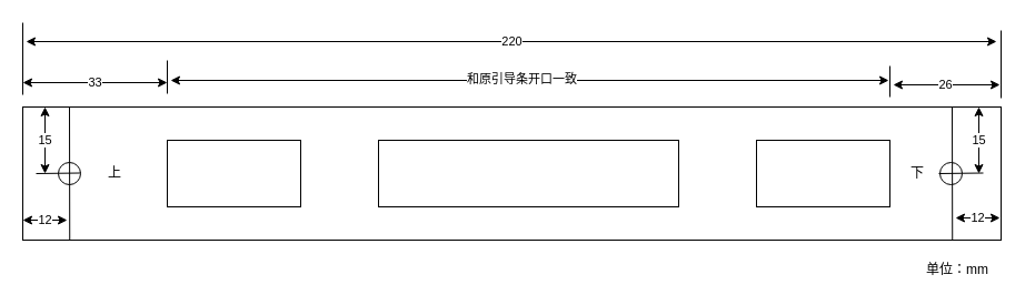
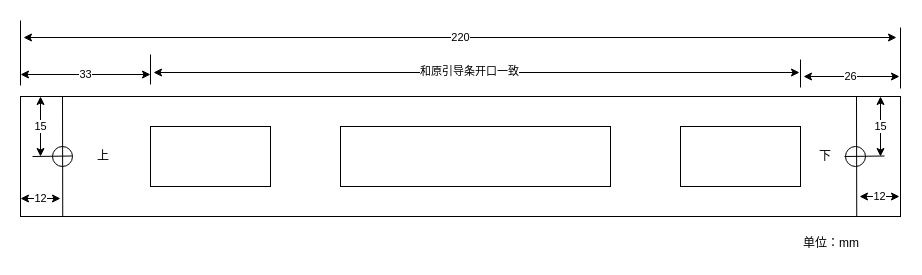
  <mxCell id="0" />
  <mxCell id="1" parent="0" />
  <mxCell id="2" value="" style="rounded=0;whiteSpace=wrap;html=1;" vertex="1" parent="1"><mxGeometry y="96" width="880" height="120" as="geometry" x="20" /></mxCell>
  <mxCell id="3" value="" style="ellipse;whiteSpace=wrap;html=1;aspect=fixed;" vertex="1" parent="1"><mxGeometry x="52" y="146" width="20" height="20" as="geometry" /></mxCell>
  <mxCell id="4" value="" style="endArrow=none;html=1;exitX=0.048;exitY=1;exitDx=0;exitDy=0;exitPerimeter=0;" edge="1" parent="1" source="2"><mxGeometry width="50" height="50" relative="1" as="geometry"><mxPoint x="62" y="176" as="sourcePoint" /><mxPoint x="62" y="96" as="targetPoint" /></mxGeometry></mxCell>
  <mxCell id="5" value="" style="endArrow=none;html=1;" edge="1" parent="1"><mxGeometry width="50" height="50" relative="1" as="geometry"><mxPoint x="32" y="156" as="sourcePoint" /><mxPoint x="72" y="155.5" as="targetPoint" /></mxGeometry></mxCell>
  <mxCell id="6" value="12" style="endArrow=classic;startArrow=classic;html=1;" edge="1" parent="1"><mxGeometry width="50" height="50" relative="1" as="geometry"><mxPoint y="198" as="sourcePoint" x="20" /><mxPoint x="60" y="198" as="targetPoint" /></mxGeometry></mxCell>
  <mxCell id="7" value="15" style="endArrow=classic;startArrow=classic;html=1;" edge="1" parent="1"><mxGeometry width="50" height="50" relative="1" as="geometry"><mxPoint x="40" y="156" as="sourcePoint" /><mxPoint x="40" y="96" as="targetPoint" /></mxGeometry></mxCell>
  <mxCell id="8" value="" style="rounded=0;whiteSpace=wrap;html=1;" vertex="1" parent="1"><mxGeometry x="150" y="126" width="120" height="60" as="geometry" /></mxCell>
  <mxCell id="9" value="33" style="endArrow=classic;startArrow=classic;html=1;" edge="1" parent="1"><mxGeometry width="50" height="50" relative="1" as="geometry"><mxPoint y="74" as="sourcePoint" x="20" /><mxPoint x="150" y="74" as="targetPoint" /></mxGeometry></mxCell>
  <mxCell id="10" value="" style="rounded=0;whiteSpace=wrap;html=1;" vertex="1" parent="1"><mxGeometry x="340" y="126" width="270" height="60" as="geometry" /></mxCell>
  <mxCell id="11" value="" style="rounded=0;whiteSpace=wrap;html=1;" vertex="1" parent="1"><mxGeometry x="680" y="126" width="120" height="60" as="geometry" /></mxCell>
  <mxCell id="12" value="" style="ellipse;whiteSpace=wrap;html=1;aspect=fixed;" vertex="1" parent="1"><mxGeometry x="845" y="146" width="20" height="20" as="geometry" /></mxCell>
  <mxCell id="13" value="" style="endArrow=none;html=1;exitX=0.048;exitY=1;exitDx=0;exitDy=0;exitPerimeter=0;" edge="1" parent="1"><mxGeometry width="50" height="50" relative="1" as="geometry"><mxPoint x="856.24" y="216" as="sourcePoint" /><mxPoint x="856" y="96" as="targetPoint" /></mxGeometry></mxCell>
  <mxCell id="14" value="" style="endArrow=none;html=1;" edge="1" parent="1"><mxGeometry width="50" height="50" relative="1" as="geometry"><mxPoint x="844" y="156" as="sourcePoint" /><mxPoint x="884" y="155.5" as="targetPoint" /></mxGeometry></mxCell>
  <mxCell id="15" value="12" style="endArrow=classic;startArrow=classic;html=1;" edge="1" parent="1"><mxGeometry width="50" height="50" relative="1" as="geometry"><mxPoint x="859" y="196" as="sourcePoint" /><mxPoint x="899" y="196" as="targetPoint" /></mxGeometry></mxCell>
  <mxCell id="16" value="15" style="endArrow=classic;startArrow=classic;html=1;" edge="1" parent="1"><mxGeometry width="50" height="50" relative="1" as="geometry"><mxPoint x="880" y="156" as="sourcePoint" /><mxPoint x="880" y="96" as="targetPoint" /></mxGeometry></mxCell>
  <mxCell id="17" value="26" style="endArrow=classic;startArrow=classic;html=1;" edge="1" parent="1"><mxGeometry x="-0.021" width="50" height="50" relative="1" as="geometry"><mxPoint x="803" y="76" as="sourcePoint" /><mxPoint x="899" y="76" as="targetPoint" /><mxPoint as="offset" /></mxGeometry></mxCell>
  <mxCell id="18" value="" style="endArrow=none;html=1;" edge="1" parent="1"><mxGeometry width="50" height="50" relative="1" as="geometry"><mxPoint x="150" y="84" as="sourcePoint" /><mxPoint x="150" y="54" as="targetPoint" /></mxGeometry></mxCell>
  <mxCell id="19" value="" style="endArrow=none;html=1;" edge="1" parent="1"><mxGeometry width="50" height="50" relative="1" as="geometry"><mxPoint x="800" y="87" as="sourcePoint" /><mxPoint x="800" y="59" as="targetPoint" /></mxGeometry></mxCell>
  <mxCell id="20" value="" style="endArrow=classic;startArrow=classic;html=1;" edge="1" parent="1"><mxGeometry width="50" height="50" relative="1" as="geometry"><mxPoint x="153" y="72" as="sourcePoint" /><mxPoint x="799" y="72" as="targetPoint" /></mxGeometry></mxCell>
  <mxCell id="21" value="和原引导条开口一致" style="edgeLabel;html=1;align=center;verticalAlign=middle;resizable=0;points=[];" vertex="1" connectable="0" parent="20"><mxGeometry x="0.149" y="2" relative="1" as="geometry"><mxPoint x="-56" as="offset" /></mxGeometry></mxCell>
  <mxCell id="22" value="" style="endArrow=none;html=1;" edge="1" parent="1"><mxGeometry width="50" height="50" relative="1" as="geometry"><mxPoint y="85" as="sourcePoint" x="20" /><mxPoint y="20" as="targetPoint" x="20" /></mxGeometry></mxCell>
  <mxCell id="23" value="" style="endArrow=none;html=1;" edge="1" parent="1"><mxGeometry width="50" height="50" relative="1" as="geometry"><mxPoint x="900" y="88" as="sourcePoint" /><mxPoint x="900" y="27" as="targetPoint" /></mxGeometry></mxCell>
  <mxCell id="24" value="上" style="text;html=1;strokeColor=none;fillColor=none;align=center;verticalAlign=middle;whiteSpace=wrap;rounded=0;" vertex="1" parent="1"><mxGeometry x="83" y="146" width="40" height="20" as="geometry" /></mxCell>
  <mxCell id="25" value="下" style="text;html=1;strokeColor=none;fillColor=none;align=center;verticalAlign=middle;whiteSpace=wrap;rounded=0;" vertex="1" parent="1"><mxGeometry x="805" y="146" width="40" height="20" as="geometry" /></mxCell>
  <mxCell id="26" value="220" style="endArrow=classic;startArrow=classic;html=1;" edge="1" parent="1"><mxGeometry width="50" height="50" relative="1" as="geometry"><mxPoint x="23" y="37" as="sourcePoint" /><mxPoint x="896" y="37" as="targetPoint" /></mxGeometry></mxCell>
- <mxCell id="27" value="单位：mm" style="text;html=1;strokeColor=none;fillColor=none;align=center;verticalAlign=middle;whiteSpace=wrap;rounded=0;" vertex="1" parent="1"><mxGeometry x="822" y="233" width="78" height="20" as="geometry" /></mxCell>
+ <mxCell id="27" value="单位：mm" style="text;html=1;strokeColor=none;fillColor=none;align=center;verticalAlign=middle;whiteSpace=wrap;rounded=0;" vertex="1" parent="1"><mxGeometry x="792" y="233" width="78" height="20" as="geometry" /></mxCell>
